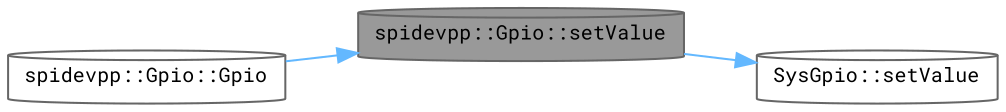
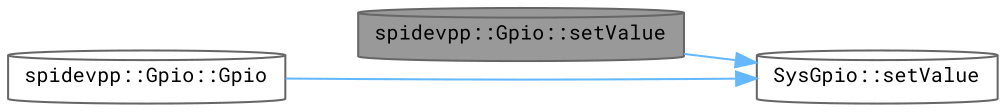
  digraph {
    fontname="Roboto Mono"
    rankdir=RL
    node [color=grey40 fillcolor=white fontname="Roboto Mono" fontsize=10 shape=cylinder style=filled]
    edge [color=steelblue1 dir=back fontname="Roboto Mono" fontsize=10 labelfontname=Helvetica labelfontsize=10 style=solid]
    n1 [color=gray40 fillcolor=grey60 fontcolor=black height=0.2 label="spidevpp::Gpio::setValue" width=0.4]
    n2 [height=0.2 label="spidevpp::Gpio::Gpio" width=0.4]
    n3 [height=0.2 label="SysGpio::setValue" width=0.4]
-   n1 -> n2
+   n3 -> n2
    n3 -> n1
  }
